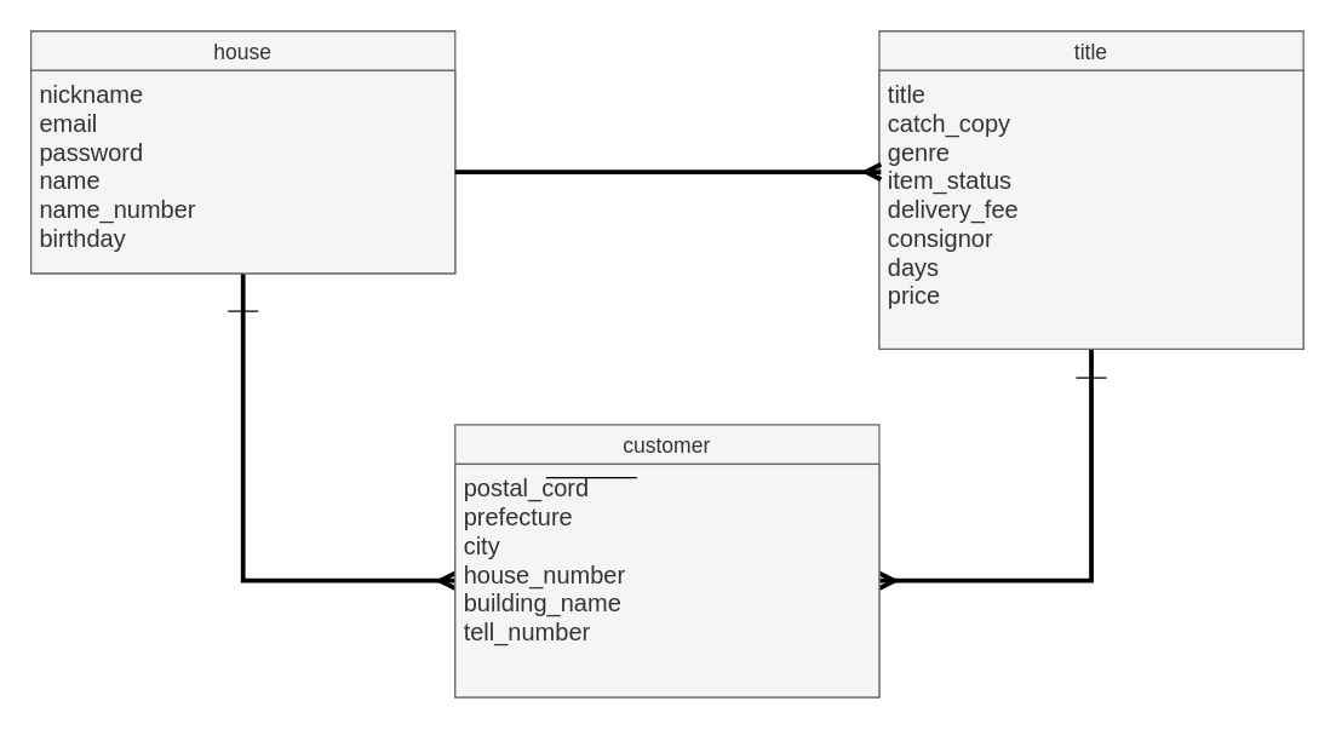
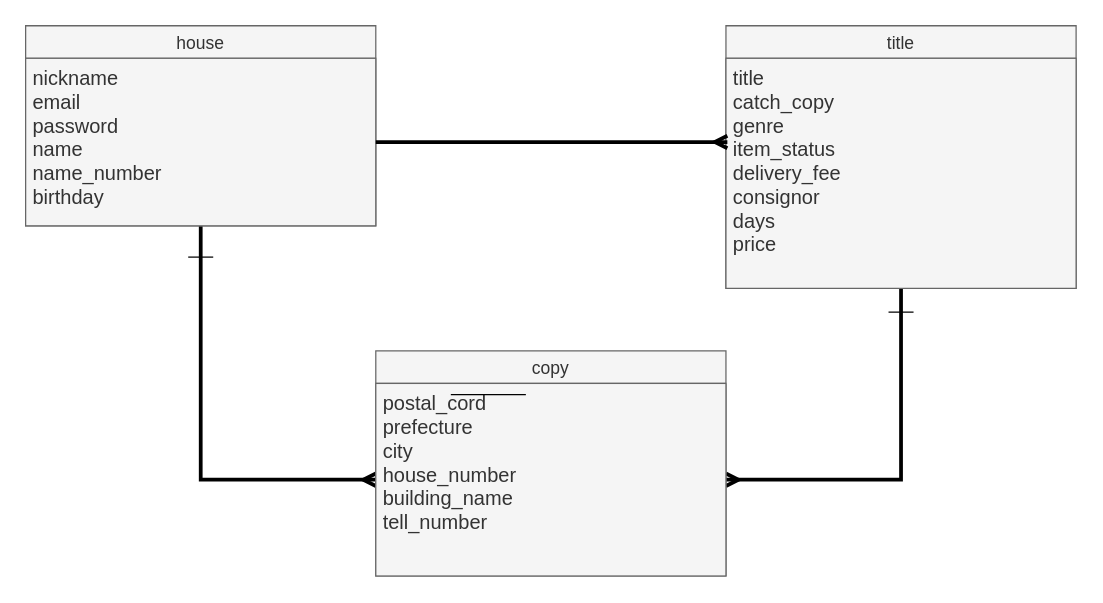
  <mxCell id="0" />
  <mxCell id="1" parent="0" />
  <mxCell id="2" style="edgeStyle=orthogonalEdgeStyle;rounded=0;orthogonalLoop=1;jettySize=auto;html=1;entryX=0;entryY=0.5;entryDx=0;entryDy=0;endArrow=ERmany;endFill=0;strokeWidth=3;fontSize=16;" edge="1" parent="1" source="5" target="10"><mxGeometry relative="1" as="geometry" /></mxCell>
  <mxCell id="3" style="edgeStyle=orthogonalEdgeStyle;rounded=0;orthogonalLoop=1;jettySize=auto;html=1;entryX=1;entryY=0.5;entryDx=0;entryDy=0;endArrow=ERmany;endFill=0;strokeWidth=3;fontSize=16;" edge="1" parent="1" source="7" target="10"><mxGeometry relative="1" as="geometry" /></mxCell>
  <mxCell id="4" value="" style="line;strokeWidth=1;rotatable=0;dashed=0;labelPosition=right;align=left;verticalAlign=middle;spacingTop=0;spacingLeft=6;points=[];portConstraint=eastwest;labelBackgroundColor=none;fontSize=16;" vertex="1" parent="1"><mxGeometry x="700" y="120" width="40" height="10" as="geometry" /></mxCell>
  <mxCell id="5" value="house" style="swimlane;fontStyle=0;childLayout=stackLayout;horizontal=1;startSize=26;horizontalStack=0;resizeParent=1;resizeParentMax=0;resizeLast=0;collapsible=1;marginBottom=0;align=center;fontSize=14;fillColor=#f5f5f5;strokeColor=#666666;fontColor=#333333;" vertex="1" parent="1"><mxGeometry x="20" y="20" width="280" height="160" as="geometry"><mxRectangle x="120" y="60" width="50" height="26" as="alternateBounds" /></mxGeometry></mxCell>
  <mxCell id="6" value="nickname&#10;email&#10;password&#10;name&#10;name_number&#10;birthday" style="text;strokeColor=#666666;fillColor=#f5f5f5;spacingLeft=4;spacingRight=4;overflow=hidden;rotatable=0;points=[[0,0.5],[1,0.5]];portConstraint=eastwest;fontSize=16;fontColor=#333333;" vertex="1" parent="5"><mxGeometry y="26" width="280" height="134" as="geometry" /></mxCell>
  <mxCell id="7" value="title" style="swimlane;fontStyle=0;childLayout=stackLayout;horizontal=1;startSize=26;horizontalStack=0;resizeParent=1;resizeParentMax=0;resizeLast=0;collapsible=1;marginBottom=0;align=center;fontSize=14;fillColor=#f5f5f5;strokeColor=#666666;fontColor=#333333;" vertex="1" parent="1"><mxGeometry x="580" y="20" width="280" height="210" as="geometry"><mxRectangle x="120" y="60" width="50" height="26" as="alternateBounds" /></mxGeometry></mxCell>
  <mxCell id="8" value="title&#10;catch_copy&#10;genre&#10;item_status&#10;delivery_fee&#10;consignor&#10;days&#10;price" style="text;strokeColor=#666666;fillColor=#f5f5f5;spacingLeft=4;spacingRight=4;overflow=hidden;rotatable=0;points=[[0,0.5],[1,0.5]];portConstraint=eastwest;fontSize=16;fontColor=#333333;" vertex="1" parent="7"><mxGeometry y="26" width="280" height="184" as="geometry" /></mxCell>
- <mxCell id="9" value="customer" style="swimlane;fontStyle=0;childLayout=stackLayout;horizontal=1;startSize=26;horizontalStack=0;resizeParent=1;resizeParentMax=0;resizeLast=0;collapsible=1;marginBottom=0;align=center;fontSize=14;fillColor=#f5f5f5;strokeColor=#666666;fontColor=#333333;" vertex="1" parent="1"><mxGeometry x="300" y="280" width="280" height="180" as="geometry"><mxRectangle x="120" y="60" width="50" height="26" as="alternateBounds" /></mxGeometry></mxCell>
+ <mxCell id="9" value="copy" style="swimlane;fontStyle=0;childLayout=stackLayout;horizontal=1;startSize=26;horizontalStack=0;resizeParent=1;resizeParentMax=0;resizeLast=0;collapsible=1;marginBottom=0;align=center;fontSize=14;fillColor=#f5f5f5;strokeColor=#666666;fontColor=#333333;" vertex="1" parent="1"><mxGeometry x="300" y="280" width="280" height="180" as="geometry"><mxRectangle x="120" y="60" width="50" height="26" as="alternateBounds" /></mxGeometry></mxCell>
  <mxCell id="10" value="postal_cord&#10;prefecture&#10;city&#10;house_number&#10;building_name&#10;tell_number&#10;" style="text;strokeColor=#666666;fillColor=#f5f5f5;spacingLeft=4;spacingRight=4;overflow=hidden;rotatable=0;points=[[0,0.5],[1,0.5]];portConstraint=eastwest;fontSize=16;fontColor=#333333;" vertex="1" parent="9"><mxGeometry y="26" width="280" height="154" as="geometry" /></mxCell>
  <mxCell id="11" style="edgeStyle=orthogonalEdgeStyle;rounded=0;orthogonalLoop=1;jettySize=auto;html=1;exitX=1;exitY=0.5;exitDx=0;exitDy=0;entryX=0.004;entryY=0.364;entryDx=0;entryDy=0;entryPerimeter=0;endArrow=ERmany;endFill=0;strokeWidth=3;fontSize=16;" edge="1" parent="1" source="6" target="8"><mxGeometry relative="1" as="geometry" /></mxCell>
  <mxCell id="12" value="" style="line;strokeWidth=1;rotatable=0;dashed=0;labelPosition=right;align=left;verticalAlign=middle;spacingTop=0;spacingLeft=6;points=[];portConstraint=eastwest;labelBackgroundColor=none;fontSize=16;" vertex="1" parent="1"><mxGeometry x="360" y="310" width="60" height="10" as="geometry" /></mxCell>
  <mxCell id="13" value="" style="line;strokeWidth=1;rotatable=0;dashed=0;labelPosition=right;align=left;verticalAlign=middle;spacingTop=0;spacingLeft=6;points=[];portConstraint=eastwest;labelBackgroundColor=none;fontSize=16;" vertex="1" parent="1"><mxGeometry x="150" y="200" width="20" height="10" as="geometry" /></mxCell>
  <mxCell id="14" value="" style="line;strokeWidth=1;rotatable=0;dashed=0;labelPosition=right;align=left;verticalAlign=middle;spacingTop=0;spacingLeft=6;points=[];portConstraint=eastwest;labelBackgroundColor=none;fontSize=16;" vertex="1" parent="1"><mxGeometry x="710" y="244" width="20" height="10" as="geometry" /></mxCell>
